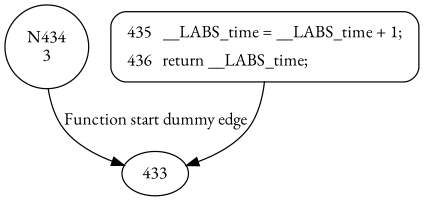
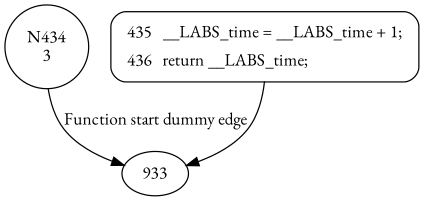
  digraph {
    fontname="EB Garamond"
    node [fontname="EB Garamond"]
    edge [fontname="EB Garamond"]
    n1 [label="N434\n3" shape=circle]
-   433
+   433 [label=933]
    n3 [fillcolor=white label=<<table border="0" cellborder="0" cellpadding="3" bgcolor="white"><tr><td align="right">435</td><td align="left">__LABS_time = __LABS_time + 1;</td></tr><tr><td align="right">436</td><td align="left">return __LABS_time;</td></tr></table>> penwidth=1 shape=Mrecord style="filled,bold"]
    n1 -> 433 [label="Function start dummy edge"]
    n3 -> 433
  }
